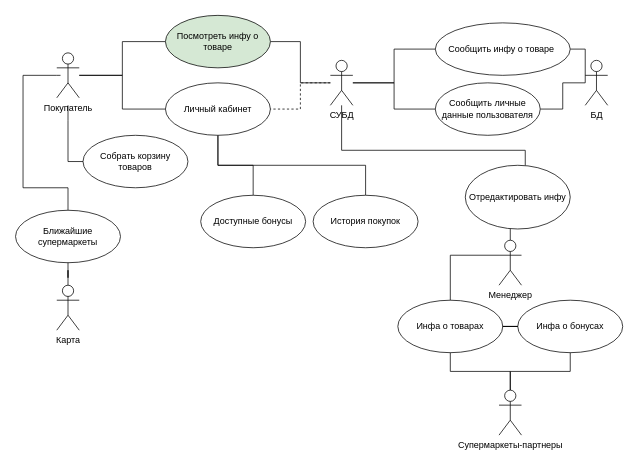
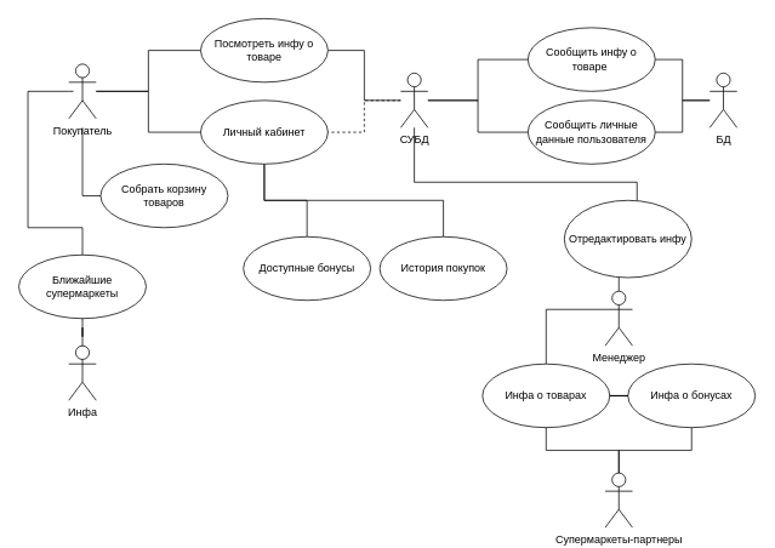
  <mxCell id="0" />
  <mxCell id="1" parent="0" />
  <mxCell id="2" style="edgeStyle=orthogonalEdgeStyle;rounded=0;orthogonalLoop=1;jettySize=auto;html=1;exitX=0.5;exitY=1;exitDx=0;exitDy=0;" parent="1" edge="1"><mxGeometry relative="1" as="geometry"><mxPoint x="60" y="380" as="sourcePoint" /><mxPoint x="60" y="380" as="targetPoint" /></mxGeometry></mxCell>
  <mxCell id="3" style="edgeStyle=orthogonalEdgeStyle;rounded=0;orthogonalLoop=1;jettySize=auto;html=1;entryX=0;entryY=0.5;entryDx=0;entryDy=0;endArrow=none;endFill=0;" parent="1" source="6" target="13" edge="1"><mxGeometry relative="1" as="geometry"><mxPoint x="140" y="180" as="targetPoint" /></mxGeometry></mxCell>
  <mxCell id="4" style="edgeStyle=orthogonalEdgeStyle;rounded=0;orthogonalLoop=1;jettySize=auto;html=1;endArrow=none;endFill=0;" parent="1" target="10" edge="1"><mxGeometry relative="1" as="geometry"><mxPoint x="80" y="100" as="sourcePoint" /><Array as="points"><mxPoint x="75" y="100" /><mxPoint x="30" y="100" /><mxPoint x="30" y="250" /><mxPoint x="90" y="250" /></Array></mxGeometry></mxCell>
  <mxCell id="5" style="edgeStyle=orthogonalEdgeStyle;rounded=0;orthogonalLoop=1;jettySize=auto;html=1;entryX=0;entryY=0.5;entryDx=0;entryDy=0;endArrow=none;endFill=0;" parent="1" source="6" target="8" edge="1"><mxGeometry relative="1" as="geometry" /></mxCell>
  <mxCell id="6" value="Покупатель" style="shape=umlActor;verticalLabelPosition=bottom;verticalAlign=top;html=1;" parent="1" vertex="1"><mxGeometry x="75" y="70" width="30" height="60" as="geometry" /></mxCell>
  <mxCell id="7" style="edgeStyle=orthogonalEdgeStyle;rounded=0;orthogonalLoop=1;jettySize=auto;html=1;endArrow=none;endFill=0;" parent="1" source="8" target="17" edge="1"><mxGeometry relative="1" as="geometry" /></mxCell>
- <mxCell id="8" value="Посмотреть инфу о товаре" style="ellipse;whiteSpace=wrap;html=1;fillColor=#d5e8d4;" parent="1" vertex="1"><mxGeometry x="220" y="20" width="140" height="70" as="geometry" /></mxCell>
+ <mxCell id="8" value="Посмотреть инфу о товаре" style="ellipse;whiteSpace=wrap;html=1;" parent="1" vertex="1"><mxGeometry x="220" y="20" width="140" height="70" as="geometry" /></mxCell>
  <mxCell id="9" value="Инфа о бонусах" style="ellipse;whiteSpace=wrap;html=1;" parent="1" vertex="1"><mxGeometry x="690" y="400" width="140" height="70" as="geometry" /></mxCell>
  <mxCell id="10" value="Ближайшие супермаркеты" style="ellipse;whiteSpace=wrap;html=1;" parent="1" vertex="1"><mxGeometry x="20" y="280" width="140" height="70" as="geometry" /></mxCell>
  <mxCell id="11" style="edgeStyle=orthogonalEdgeStyle;rounded=0;orthogonalLoop=1;jettySize=auto;html=1;entryX=0.5;entryY=0;entryDx=0;entryDy=0;endArrow=none;endFill=0;" parent="1" source="13" target="14" edge="1"><mxGeometry relative="1" as="geometry" /></mxCell>
  <mxCell id="12" style="edgeStyle=orthogonalEdgeStyle;rounded=0;orthogonalLoop=1;jettySize=auto;html=1;entryX=0.5;entryY=0;entryDx=0;entryDy=0;exitX=0.5;exitY=1;exitDx=0;exitDy=0;strokeColor=default;endArrow=none;endFill=0;" parent="1" source="13" target="15" edge="1"><mxGeometry relative="1" as="geometry"><mxPoint x="310" y="174.75" as="sourcePoint" /><mxPoint x="340.503" y="240.001" as="targetPoint" /></mxGeometry></mxCell>
  <mxCell id="13" value="Личный кабинет" style="ellipse;whiteSpace=wrap;html=1;" parent="1" vertex="1"><mxGeometry x="220" y="110" width="140" height="70" as="geometry" /></mxCell>
  <mxCell id="14" value="Доступные бонусы" style="ellipse;whiteSpace=wrap;html=1;" parent="1" vertex="1"><mxGeometry x="267" y="260" width="140" height="70" as="geometry" /></mxCell>
  <mxCell id="15" value="История покупок" style="ellipse;whiteSpace=wrap;html=1;" parent="1" vertex="1"><mxGeometry x="417" y="260" width="140" height="70" as="geometry" /></mxCell>
  <mxCell id="16" style="edgeStyle=orthogonalEdgeStyle;rounded=0;orthogonalLoop=1;jettySize=auto;html=1;entryX=1;entryY=0.5;entryDx=0;entryDy=0;endArrow=none;endFill=0;dashed=1;" parent="1" source="17" target="13" edge="1"><mxGeometry relative="1" as="geometry" /></mxCell>
  <mxCell id="17" value="СУБД" style="shape=umlActor;verticalLabelPosition=bottom;verticalAlign=top;html=1;" parent="1" vertex="1"><mxGeometry x="440" y="80" width="30" height="60" as="geometry" /></mxCell>
  <mxCell id="18" value="Инфа о товарах" style="ellipse;whiteSpace=wrap;html=1;" parent="1" vertex="1"><mxGeometry x="530" y="400" width="140" height="70" as="geometry" /></mxCell>
  <mxCell id="19" style="edgeStyle=orthogonalEdgeStyle;rounded=0;orthogonalLoop=1;jettySize=auto;html=1;entryX=0.5;entryY=1;entryDx=0;entryDy=0;endArrow=none;endFill=0;" parent="1" source="21" target="18" edge="1"><mxGeometry relative="1" as="geometry" /></mxCell>
  <mxCell id="20" style="edgeStyle=orthogonalEdgeStyle;rounded=0;orthogonalLoop=1;jettySize=auto;html=1;endArrow=none;endFill=0;" parent="1" source="21" target="9" edge="1"><mxGeometry relative="1" as="geometry" /></mxCell>
  <mxCell id="21" value="Супермаркеты-партнеры" style="shape=umlActor;verticalLabelPosition=bottom;verticalAlign=top;html=1;" parent="1" vertex="1"><mxGeometry x="665" y="520" width="30" height="60" as="geometry" /></mxCell>
  <mxCell id="22" value="БД" style="shape=umlActor;verticalLabelPosition=bottom;verticalAlign=top;html=1;" parent="1" vertex="1"><mxGeometry x="780" y="80" width="30" height="60" as="geometry" /></mxCell>
  <mxCell id="23" style="edgeStyle=orthogonalEdgeStyle;rounded=0;orthogonalLoop=1;jettySize=auto;html=1;endArrow=none;endFill=0;" parent="1" source="25" target="17" edge="1"><mxGeometry relative="1" as="geometry" /></mxCell>
  <mxCell id="24" style="edgeStyle=orthogonalEdgeStyle;rounded=0;orthogonalLoop=1;jettySize=auto;html=1;endArrow=none;endFill=0;" parent="1" source="25" target="22" edge="1"><mxGeometry relative="1" as="geometry" /></mxCell>
- <mxCell id="25" value="Сообщить инфу о товаре&lt;span style=&quot;background-color: initial;&quot;&gt;&amp;nbsp;&lt;/span&gt;" style="ellipse;whiteSpace=wrap;html=1;" parent="1" vertex="1"><mxGeometry x="580" y="30" width="180" height="70" as="geometry" /></mxCell>
+ <mxCell id="25" value="Сообщить инфу о товаре&lt;span style=&quot;background-color: initial;&quot;&gt;&amp;nbsp;&lt;/span&gt;" style="ellipse;whiteSpace=wrap;html=1;" parent="1" vertex="1"><mxGeometry x="580" y="30" width="140" height="70" as="geometry" /></mxCell>
  <mxCell id="26" style="edgeStyle=orthogonalEdgeStyle;rounded=0;orthogonalLoop=1;jettySize=auto;html=1;endArrow=none;endFill=0;" parent="1" source="28" target="22" edge="1"><mxGeometry relative="1" as="geometry" /></mxCell>
  <mxCell id="27" style="edgeStyle=orthogonalEdgeStyle;rounded=0;orthogonalLoop=1;jettySize=auto;html=1;endArrow=none;endFill=0;" parent="1" source="28" target="17" edge="1"><mxGeometry relative="1" as="geometry" /></mxCell>
  <mxCell id="28" value="Сообщить личные данные пользователя" style="ellipse;whiteSpace=wrap;html=1;" parent="1" vertex="1"><mxGeometry x="580" y="110" width="140" height="70" as="geometry" /></mxCell>
  <mxCell id="29" style="edgeStyle=orthogonalEdgeStyle;rounded=0;orthogonalLoop=1;jettySize=auto;html=1;endArrow=none;endFill=0;" parent="1" source="30" target="33" edge="1"><mxGeometry relative="1" as="geometry" /></mxCell>
  <mxCell id="30" value="Менеджер" style="shape=umlActor;verticalLabelPosition=bottom;verticalAlign=top;html=1;" parent="1" vertex="1"><mxGeometry x="665" y="320" width="30" height="60" as="geometry" /></mxCell>
  <mxCell id="31" style="edgeStyle=orthogonalEdgeStyle;rounded=0;orthogonalLoop=1;jettySize=auto;html=1;entryX=0;entryY=0.333;entryDx=0;entryDy=0;entryPerimeter=0;endArrow=none;endFill=0;" parent="1" source="18" target="30" edge="1"><mxGeometry relative="1" as="geometry" /></mxCell>
  <mxCell id="32" style="edgeStyle=orthogonalEdgeStyle;rounded=0;orthogonalLoop=1;jettySize=auto;html=1;endArrow=none;endFill=0;" edge="1" parent="1" source="33" target="17"><mxGeometry relative="1" as="geometry"><Array as="points"><mxPoint x="700" y="200" /><mxPoint x="455" y="200" /></Array></mxGeometry></mxCell>
  <mxCell id="33" value="Отредактировать инфу" style="ellipse;whiteSpace=wrap;html=1;" parent="1" vertex="1"><mxGeometry x="620" y="220" width="140" height="85" as="geometry" /></mxCell>
  <mxCell id="34" style="edgeStyle=orthogonalEdgeStyle;rounded=0;orthogonalLoop=1;jettySize=auto;html=1;endArrow=none;endFill=0;" parent="1" source="35" target="10" edge="1"><mxGeometry relative="1" as="geometry" /></mxCell>
- <mxCell id="35" value="Карта" style="shape=umlActor;verticalLabelPosition=bottom;verticalAlign=top;html=1;" parent="1" vertex="1"><mxGeometry x="75" y="380" width="30" height="60" as="geometry" /></mxCell>
+ <mxCell id="35" value="Инфа" style="shape=umlActor;verticalLabelPosition=bottom;verticalAlign=top;html=1;" parent="1" vertex="1"><mxGeometry x="75" y="380" width="30" height="60" as="geometry" /></mxCell>
  <mxCell id="36" style="edgeStyle=orthogonalEdgeStyle;rounded=0;orthogonalLoop=1;jettySize=auto;html=1;endArrow=none;endFill=0;" parent="1" source="9" target="18" edge="1"><mxGeometry relative="1" as="geometry" /></mxCell>
  <mxCell id="37" style="edgeStyle=orthogonalEdgeStyle;rounded=0;orthogonalLoop=1;jettySize=auto;html=1;endArrow=none;endFill=0;" parent="1" source="38" edge="1"><mxGeometry relative="1" as="geometry"><mxPoint x="90" y="140" as="targetPoint" /></mxGeometry></mxCell>
  <mxCell id="38" value="Собрать корзину товаров" style="ellipse;whiteSpace=wrap;html=1;" parent="1" vertex="1"><mxGeometry x="110" y="180" width="140" height="70" as="geometry" /></mxCell>
